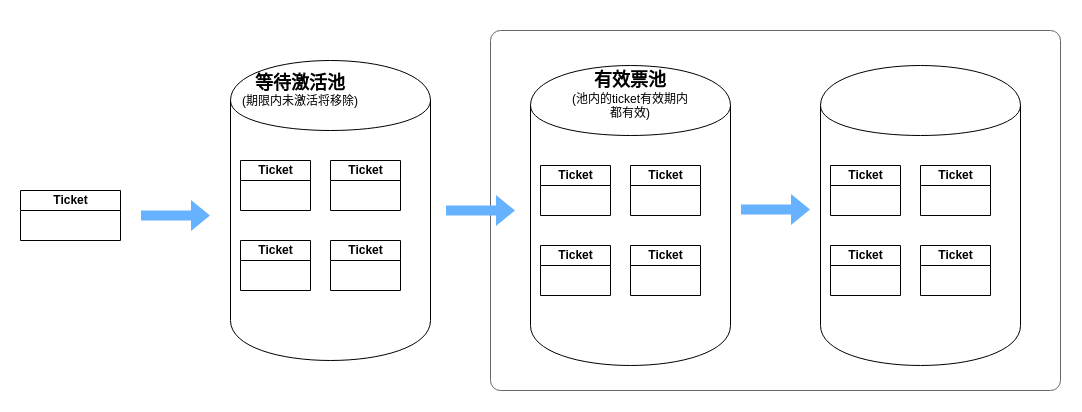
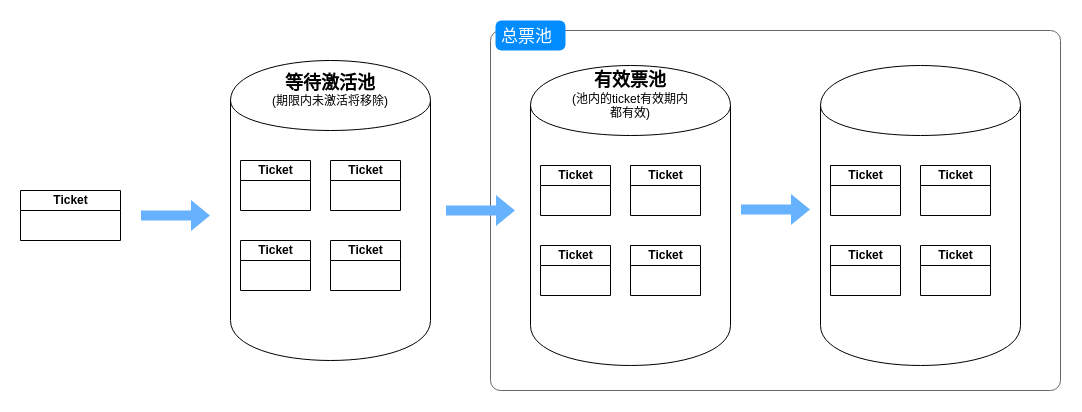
  <mxCell id="0" />
  <mxCell id="1" parent="0" />
  <mxCell id="2" value="" style="shape=mxgraph.mockup.containers.marginRect;rectMarginTop=10;strokeColor=#666666;fillColor=#ffffff;strokeWidth=1;dashed=0;rounded=1;arcSize=5;recursiveResize=0;" vertex="1" parent="1"><mxGeometry x="490" y="20" width="570" height="370" as="geometry" /></mxCell>
+ <mxCell id="3" value="总票池" style="shape=rect;strokeColor=none;fillColor=#008cff;strokeWidth=1;dashed=0;rounded=1;arcSize=20;fontColor=#ffffff;fontSize=17;spacing=2;spacingTop=-2;align=left;autosize=1;spacingLeft=4;resizeWidth=0;resizeHeight=0;perimeter=none;" vertex="1" parent="2"><mxGeometry x="5" width="70" height="30" as="geometry" /></mxCell>
  <mxCell id="4" value="" style="shape=flexArrow;endArrow=classic;html=1;fillColor=#66B2FF;strokeColor=none;" edge="1" parent="2"><mxGeometry width="50" height="50" relative="1" as="geometry"><mxPoint x="250" y="189" as="sourcePoint" /><mxPoint x="320" y="189" as="targetPoint" /></mxGeometry></mxCell>
  <mxCell id="5" value="Ticket" style="swimlane;html=1;startSize=20;horizontal=1;containerType=tree;" vertex="1" parent="1"><mxGeometry x="20" y="190" width="100" height="50" as="geometry" /></mxCell>
  <mxCell id="6" value="" style="shape=cylinder;whiteSpace=wrap;html=1;boundedLbl=1;backgroundOutline=1;" vertex="1" parent="1"><mxGeometry x="230" y="60" width="200" height="300" as="geometry" /></mxCell>
- <mxCell id="7" value="&lt;font style=&quot;font-size: 18px&quot;&gt;&lt;b&gt;等待激活池&lt;/b&gt;&lt;/font&gt;&lt;br&gt;(期限内未激活将移除)" style="text;html=1;strokeColor=none;fillColor=none;align=center;verticalAlign=middle;whiteSpace=wrap;rounded=0;" vertex="1" parent="1"><mxGeometry x="240" y="80" width="120" height="20" as="geometry" /></mxCell>
+ <mxCell id="7" value="&lt;font style=&quot;font-size: 18px&quot;&gt;&lt;b&gt;等待激活池&lt;/b&gt;&lt;/font&gt;&lt;br&gt;(期限内未激活将移除)" style="text;html=1;strokeColor=none;fillColor=none;align=center;verticalAlign=middle;whiteSpace=wrap;rounded=0;" vertex="1" parent="1"><mxGeometry x="270" y="80" width="120" height="20" as="geometry" /></mxCell>
  <mxCell id="8" value="Ticket" style="swimlane;html=1;startSize=20;horizontal=1;containerType=tree;" vertex="1" parent="1"><mxGeometry x="240" y="160" width="70" height="50" as="geometry" /></mxCell>
  <mxCell id="9" value="Ticket" style="swimlane;html=1;startSize=20;horizontal=1;containerType=tree;" vertex="1" parent="1"><mxGeometry x="330" y="160" width="70" height="50" as="geometry" /></mxCell>
  <mxCell id="10" value="Ticket" style="swimlane;html=1;startSize=20;horizontal=1;containerType=tree;" vertex="1" parent="1"><mxGeometry x="240" y="240" width="70" height="50" as="geometry" /></mxCell>
  <mxCell id="11" value="Ticket" style="swimlane;html=1;startSize=20;horizontal=1;containerType=tree;" vertex="1" parent="1"><mxGeometry x="330" y="240" width="70" height="50" as="geometry" /></mxCell>
  <mxCell id="12" value="" style="shape=flexArrow;endArrow=classic;html=1;fillColor=#66B2FF;strokeColor=none;" edge="1" parent="1"><mxGeometry width="50" height="50" relative="1" as="geometry"><mxPoint x="140" y="215" as="sourcePoint" /><mxPoint x="210" y="215" as="targetPoint" /></mxGeometry></mxCell>
  <mxCell id="13" value="" style="shape=cylinder;whiteSpace=wrap;html=1;boundedLbl=1;backgroundOutline=1;" vertex="1" parent="1"><mxGeometry x="530" y="65" width="200" height="300" as="geometry" /></mxCell>
  <mxCell id="14" value="&lt;font style=&quot;font-size: 18px&quot;&gt;&lt;b&gt;有效票池&lt;/b&gt;&lt;/font&gt;&lt;br&gt;(池内的ticket有效期内都有效)" style="text;html=1;strokeColor=none;fillColor=none;align=center;verticalAlign=middle;whiteSpace=wrap;rounded=0;" vertex="1" parent="1"><mxGeometry x="570" y="85" width="120" height="20" as="geometry" /></mxCell>
  <mxCell id="15" value="Ticket" style="swimlane;html=1;startSize=20;horizontal=1;containerType=tree;" vertex="1" parent="1"><mxGeometry x="540" y="165" width="70" height="50" as="geometry" /></mxCell>
  <mxCell id="16" value="Ticket" style="swimlane;html=1;startSize=20;horizontal=1;containerType=tree;" vertex="1" parent="1"><mxGeometry x="630" y="165" width="70" height="50" as="geometry" /></mxCell>
  <mxCell id="17" value="Ticket" style="swimlane;html=1;startSize=20;horizontal=1;containerType=tree;" vertex="1" parent="1"><mxGeometry x="540" y="245" width="70" height="50" as="geometry" /></mxCell>
  <mxCell id="18" value="Ticket" style="swimlane;html=1;startSize=20;horizontal=1;containerType=tree;" vertex="1" parent="1"><mxGeometry x="630" y="245" width="70" height="50" as="geometry" /></mxCell>
  <mxCell id="19" value="" style="shape=cylinder;whiteSpace=wrap;html=1;boundedLbl=1;backgroundOutline=1;" vertex="1" parent="1"><mxGeometry x="820" y="65" width="200" height="300" as="geometry" /></mxCell>
  <mxCell id="20" value="Ticket" style="swimlane;html=1;startSize=20;horizontal=1;containerType=tree;" vertex="1" parent="1"><mxGeometry x="830" y="165" width="70" height="50" as="geometry" /></mxCell>
  <mxCell id="21" value="Ticket" style="swimlane;html=1;startSize=20;horizontal=1;containerType=tree;" vertex="1" parent="1"><mxGeometry x="920" y="165" width="70" height="50" as="geometry" /></mxCell>
  <mxCell id="22" value="Ticket" style="swimlane;html=1;startSize=20;horizontal=1;containerType=tree;" vertex="1" parent="1"><mxGeometry x="830" y="245" width="70" height="50" as="geometry" /></mxCell>
  <mxCell id="23" value="Ticket" style="swimlane;html=1;startSize=20;horizontal=1;containerType=tree;" vertex="1" parent="1"><mxGeometry x="920" y="245" width="70" height="50" as="geometry" /></mxCell>
  <mxCell id="24" value="" style="shape=flexArrow;endArrow=classic;html=1;fillColor=#66B2FF;strokeColor=none;" edge="1" parent="1"><mxGeometry width="50" height="50" relative="1" as="geometry"><mxPoint x="445" y="210" as="sourcePoint" /><mxPoint x="515" y="210" as="targetPoint" /></mxGeometry></mxCell>
